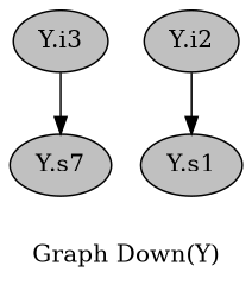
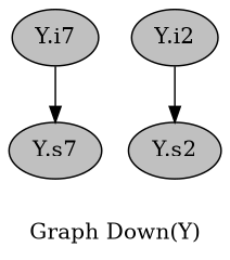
  digraph {
    label="Graph Down(Y)"
    rankdir=TB
    node [color=black fillcolor=gray shape=ellipse style=filled]
    n1 [label="Y.s7"]
-   n2 [label="Y.s1"]
+   n2 [label="Y.s2"]
    n3 [label="Y.i2"]
-   n4 [label="Y.i3"]
+   n4 [label="Y.i7"]
    n3 -> n2
    n4 -> n1
  }
